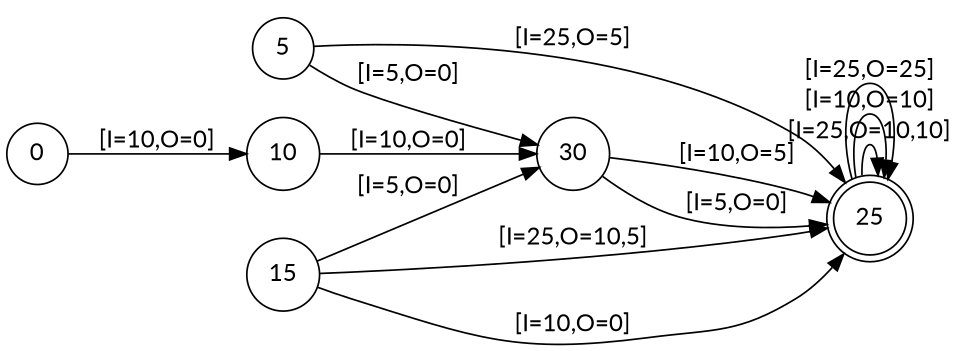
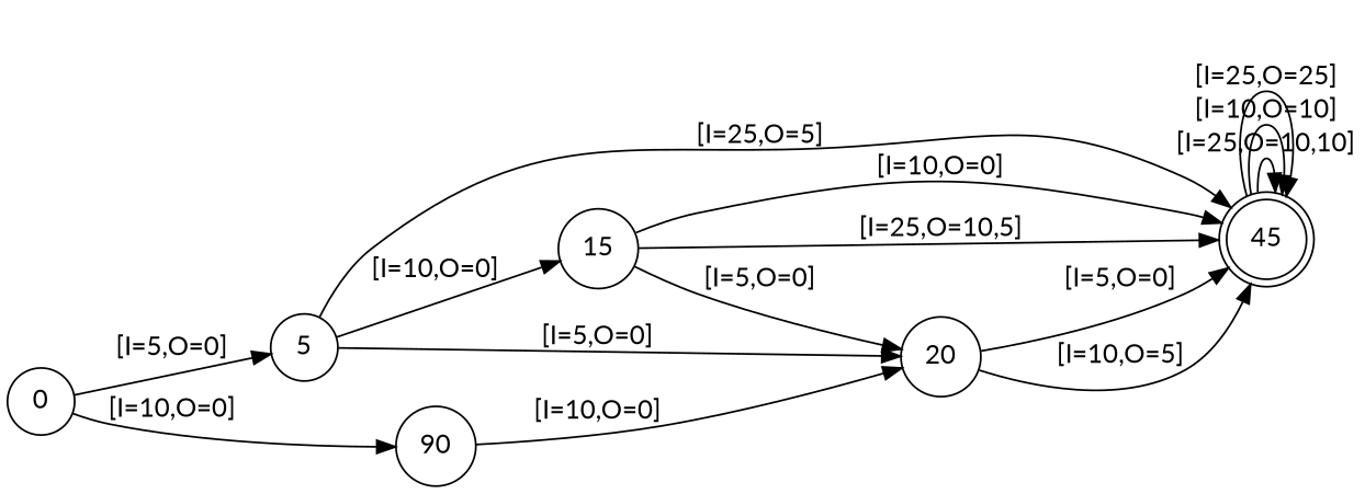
  digraph {
    fontname=Lato
    rankdir=LR
    node [fontname=Lato shape=circle]
    edge [fontname=Lato]
    0
    5
-   10
-   25 [shape=doublecircle]
+   10 [label=90]
+   25 [shape=doublecircle label=45]
    15
-   20 [label=30]
+   20
+   0 -> 5 [label="[I=5,O=0]"]
    0 -> 10 [label="[I=10,O=0]"]
    5 -> 25 [label="[I=25,O=5]"]
+   5 -> 15 [label="[I=10,O=0]"]
    5 -> 20 [label="[I=5,O=0]"]
    10 -> 20 [label="[I=10,O=0]"]
    25 -> 25 [label="[I=25,O=10,10]"]
    25 -> 25 [label="[I=10,O=10]"]
    25 -> 25 [label="[I=25,O=25]"]
    15 -> 25 [label="[I=10,O=0]"]
    15 -> 25 [label="[I=25,O=10,5]"]
    15 -> 20 [label="[I=5,O=0]"]
    20 -> 25 [label="[I=5,O=0]"]
    20 -> 25 [label="[I=10,O=5]"]
  }
